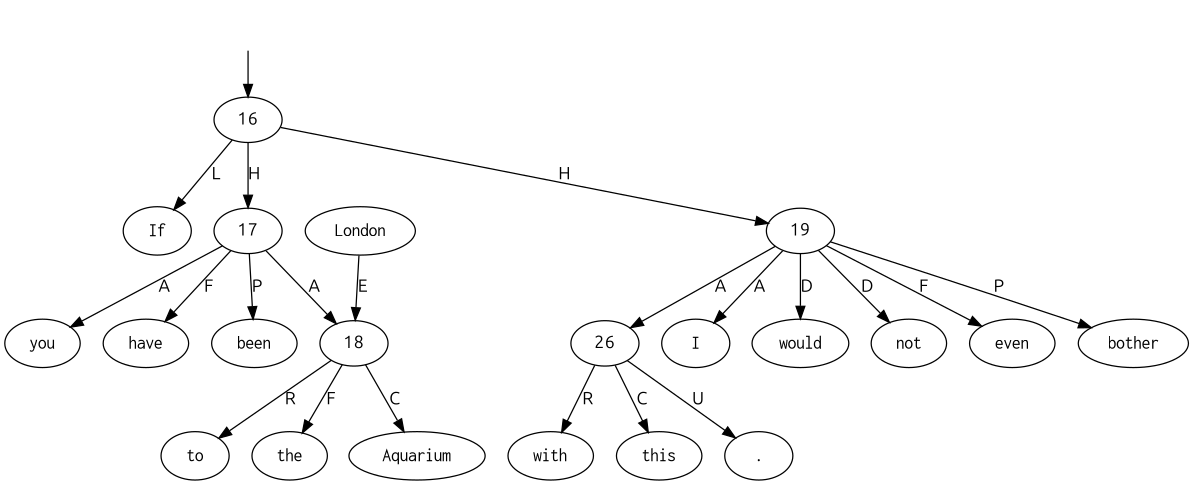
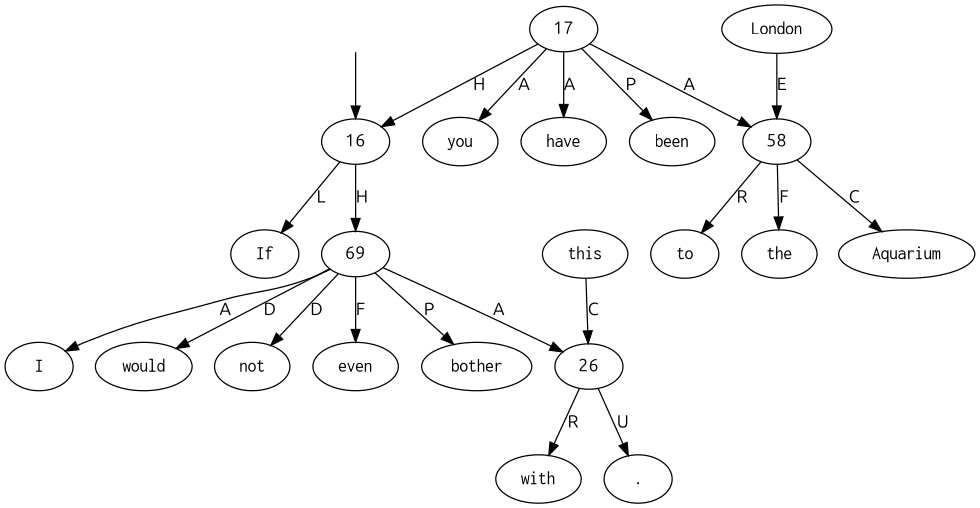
  digraph {
    fontname=Ubuntu
    node [fontname=Ubuntu shape=oval]
    edge [fontname=Ubuntu]
    top [style=invis shape=""]
    16 [shape=""]
    n3 [label=<<table align="center" border="0" cellspacing="0"><tr><td colspan="2"><font face="Courier">If</font></td></tr></table>>]
    17 [shape=""]
-   19 [shape=""]
+   19 [label=69 shape=""]
    n6 [label=<<table align="center" border="0" cellspacing="0"><tr><td colspan="2"><font face="Courier">you</font></td></tr></table>>]
    n7 [label=<<table align="center" border="0" cellspacing="0"><tr><td colspan="2"><font face="Courier">have</font></td></tr></table>>]
    n8 [label=<<table align="center" border="0" cellspacing="0"><tr><td colspan="2"><font face="Courier">been</font></td></tr></table>>]
-   18 [shape=""]
+   18 [label=58 shape=""]
    n10 [label=<<table align="center" border="0" cellspacing="0"><tr><td colspan="2"><font face="Courier">I</font></td></tr></table>>]
    n11 [label=<<table align="center" border="0" cellspacing="0"><tr><td colspan="2"><font face="Courier">would</font></td></tr></table>>]
    n12 [label=<<table align="center" border="0" cellspacing="0"><tr><td colspan="2"><font face="Courier">not</font></td></tr></table>>]
    n13 [label=<<table align="center" border="0" cellspacing="0"><tr><td colspan="2"><font face="Courier">even</font></td></tr></table>>]
    n14 [label=<<table align="center" border="0" cellspacing="0"><tr><td colspan="2"><font face="Courier">bother</font></td></tr></table>>]
    n15 [label=26 shape=""]
    n16 [label=<<table align="center" border="0" cellspacing="0"><tr><td colspan="2"><font face="Courier">to</font></td></tr></table>>]
    n17 [label=<<table align="center" border="0" cellspacing="0"><tr><td colspan="2"><font face="Courier">the</font></td></tr></table>>]
    n18 [label=<<table align="center" border="0" cellspacing="0"><tr><td colspan="2"><font face="Courier">London</font></td></tr></table>>]
    n19 [label=<<table align="center" border="0" cellspacing="0"><tr><td colspan="2"><font face="Courier">Aquarium</font></td></tr></table>>]
    n20 [label=<<table align="center" border="0" cellspacing="0"><tr><td colspan="2"><font face="Courier">with</font></td></tr></table>>]
    n21 [label=<<table align="center" border="0" cellspacing="0"><tr><td colspan="2"><font face="Courier">this</font></td></tr></table>>]
    n22 [label=<<table align="center" border="0" cellspacing="0"><tr><td colspan="2"><font face="Courier">.</font></td></tr></table>>]
    top -> 16
    16 -> n3 [label=L]
-   16 -> 17 [label=H]
+   17 -> 16 [label=H]
    16 -> 19 [label=H]
    17 -> n6 [label=A]
-   17 -> n7 [label=F]
+   17 -> n7 [label=A]
    17 -> n8 [label=P]
    17 -> 18 [label=A]
    19 -> n10 [label=A]
    19 -> n11 [label=D]
    19 -> n12 [label=D]
    19 -> n13 [label=F]
    19 -> n14 [label=P]
    19 -> n15 [label=A]
    18 -> n16 [label=R]
    18 -> n17 [label=F]
    18 -> n19 [label=C]
    n15 -> n20 [label=R]
-   n15 -> n21 [label=C]
+   n21 -> n15 [label=C]
    n15 -> n22 [label=U]
    n18 -> 18 [label=E]
  }
